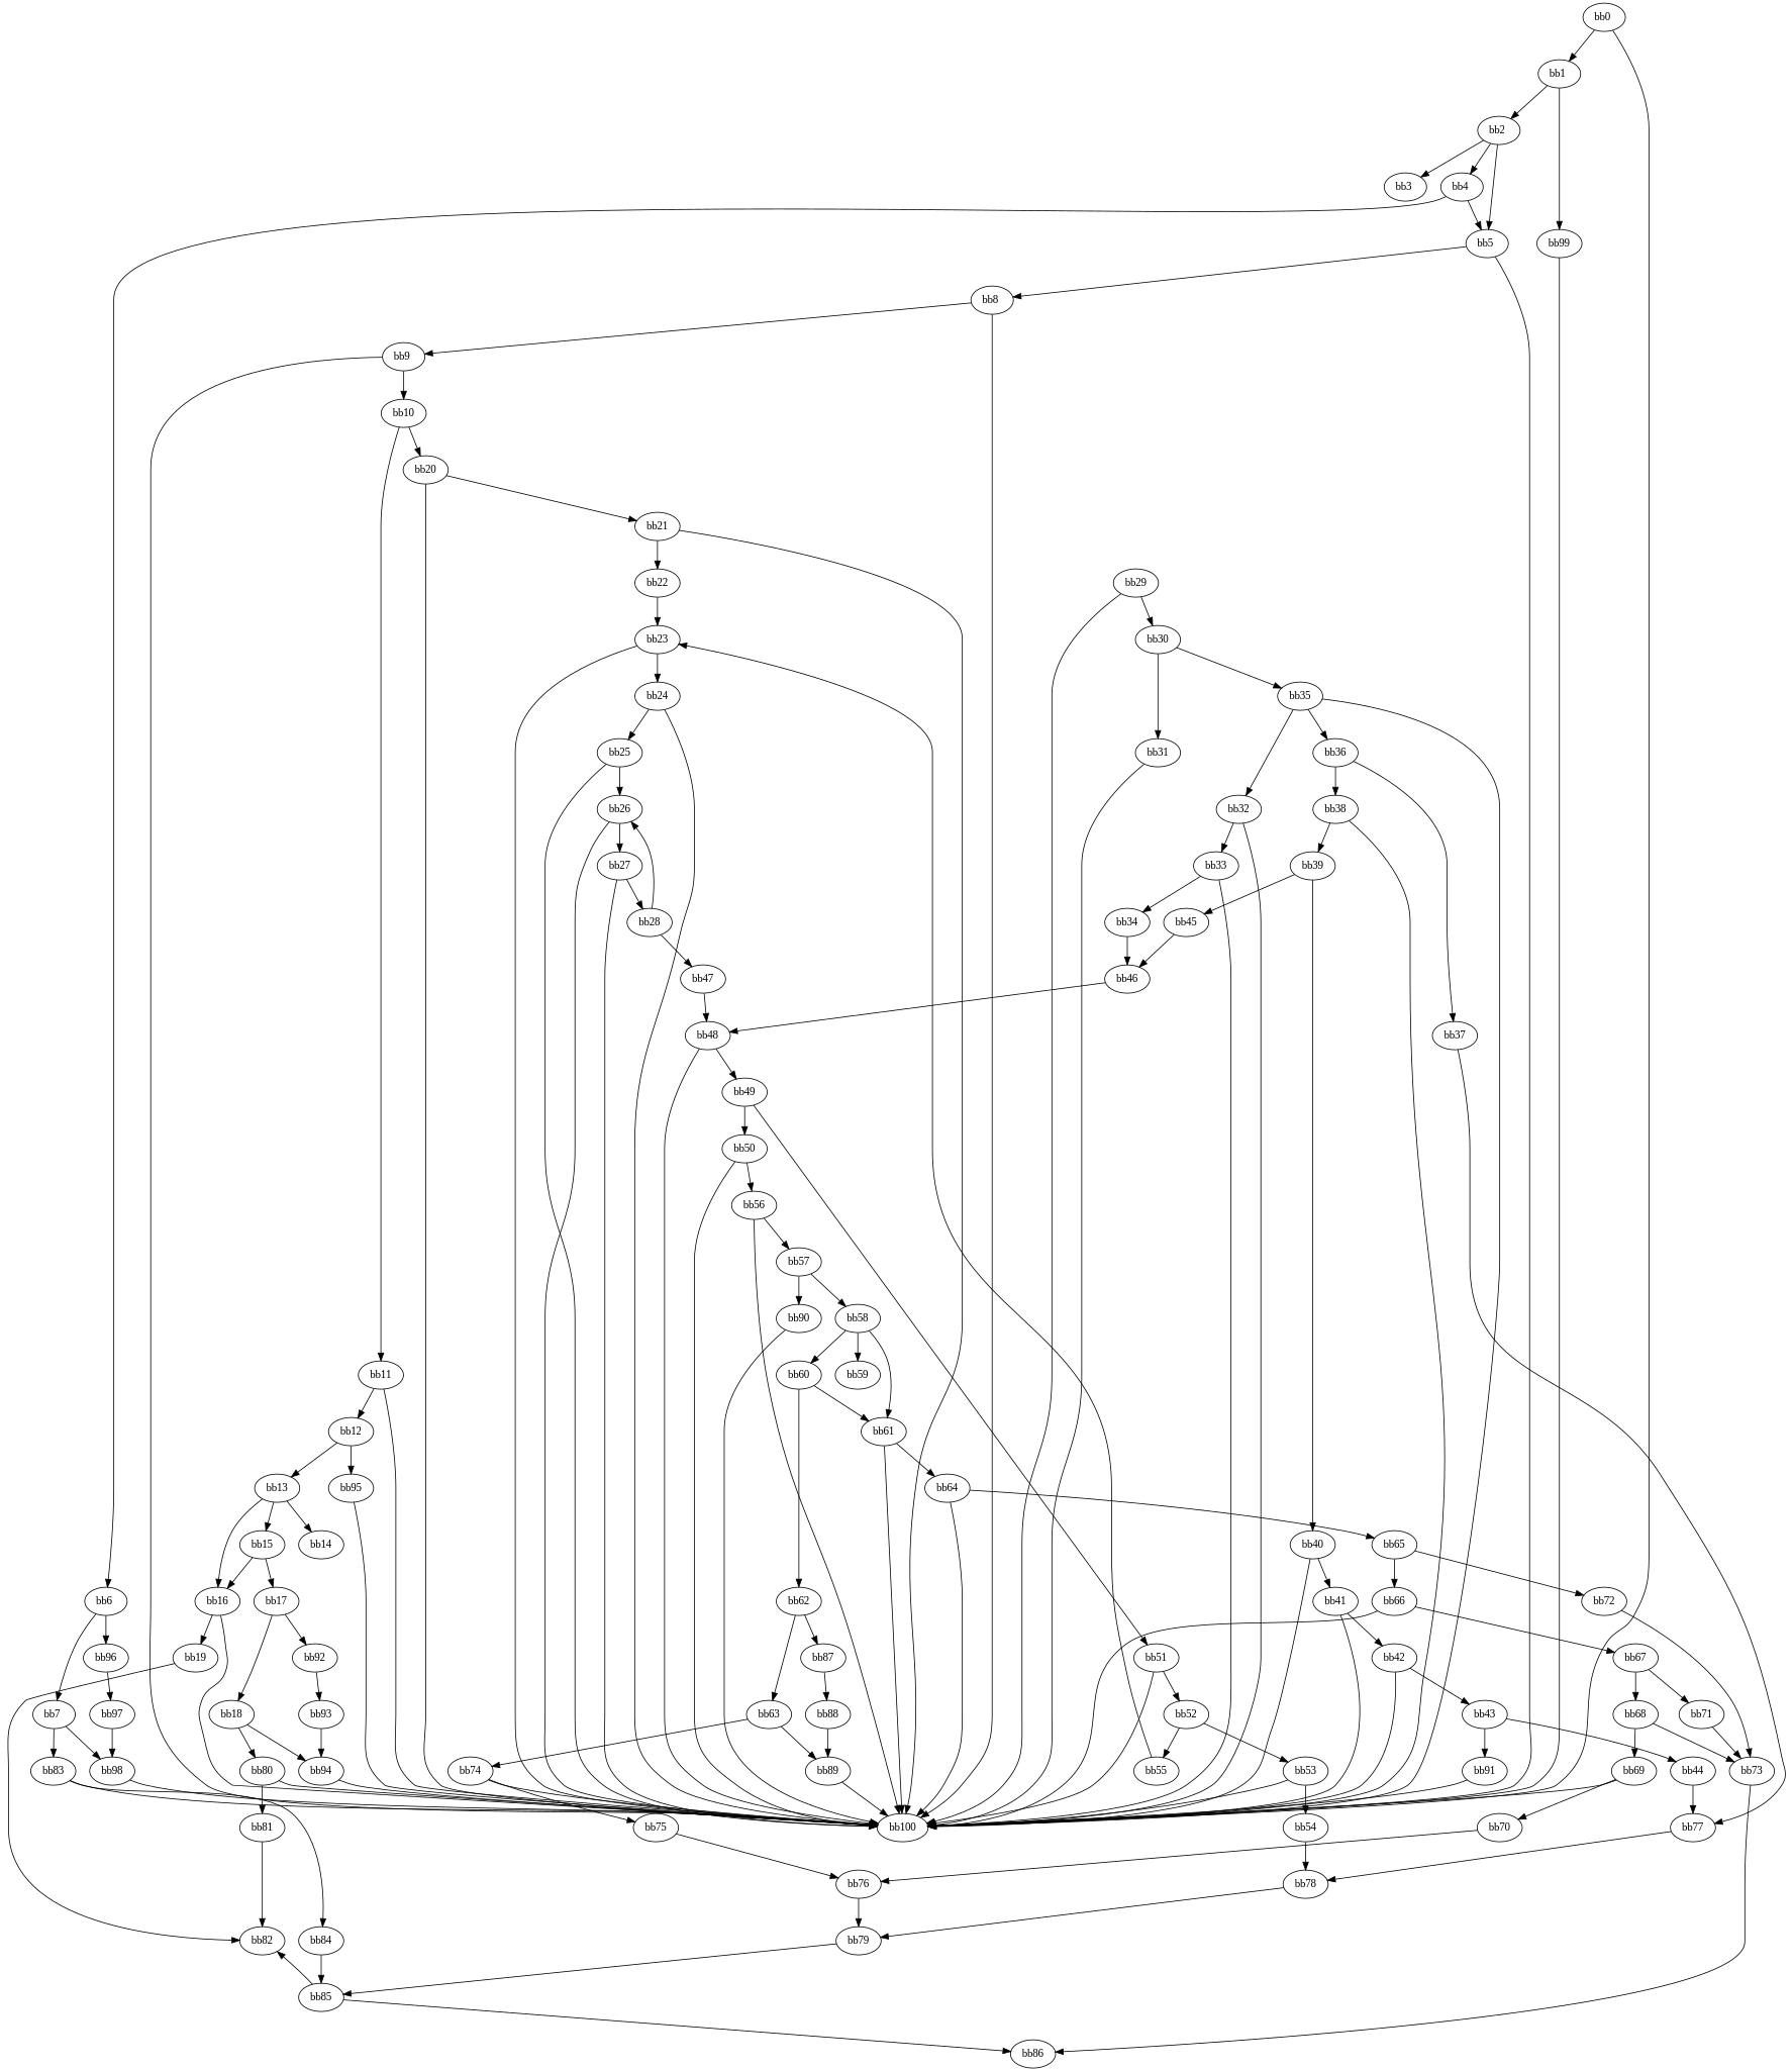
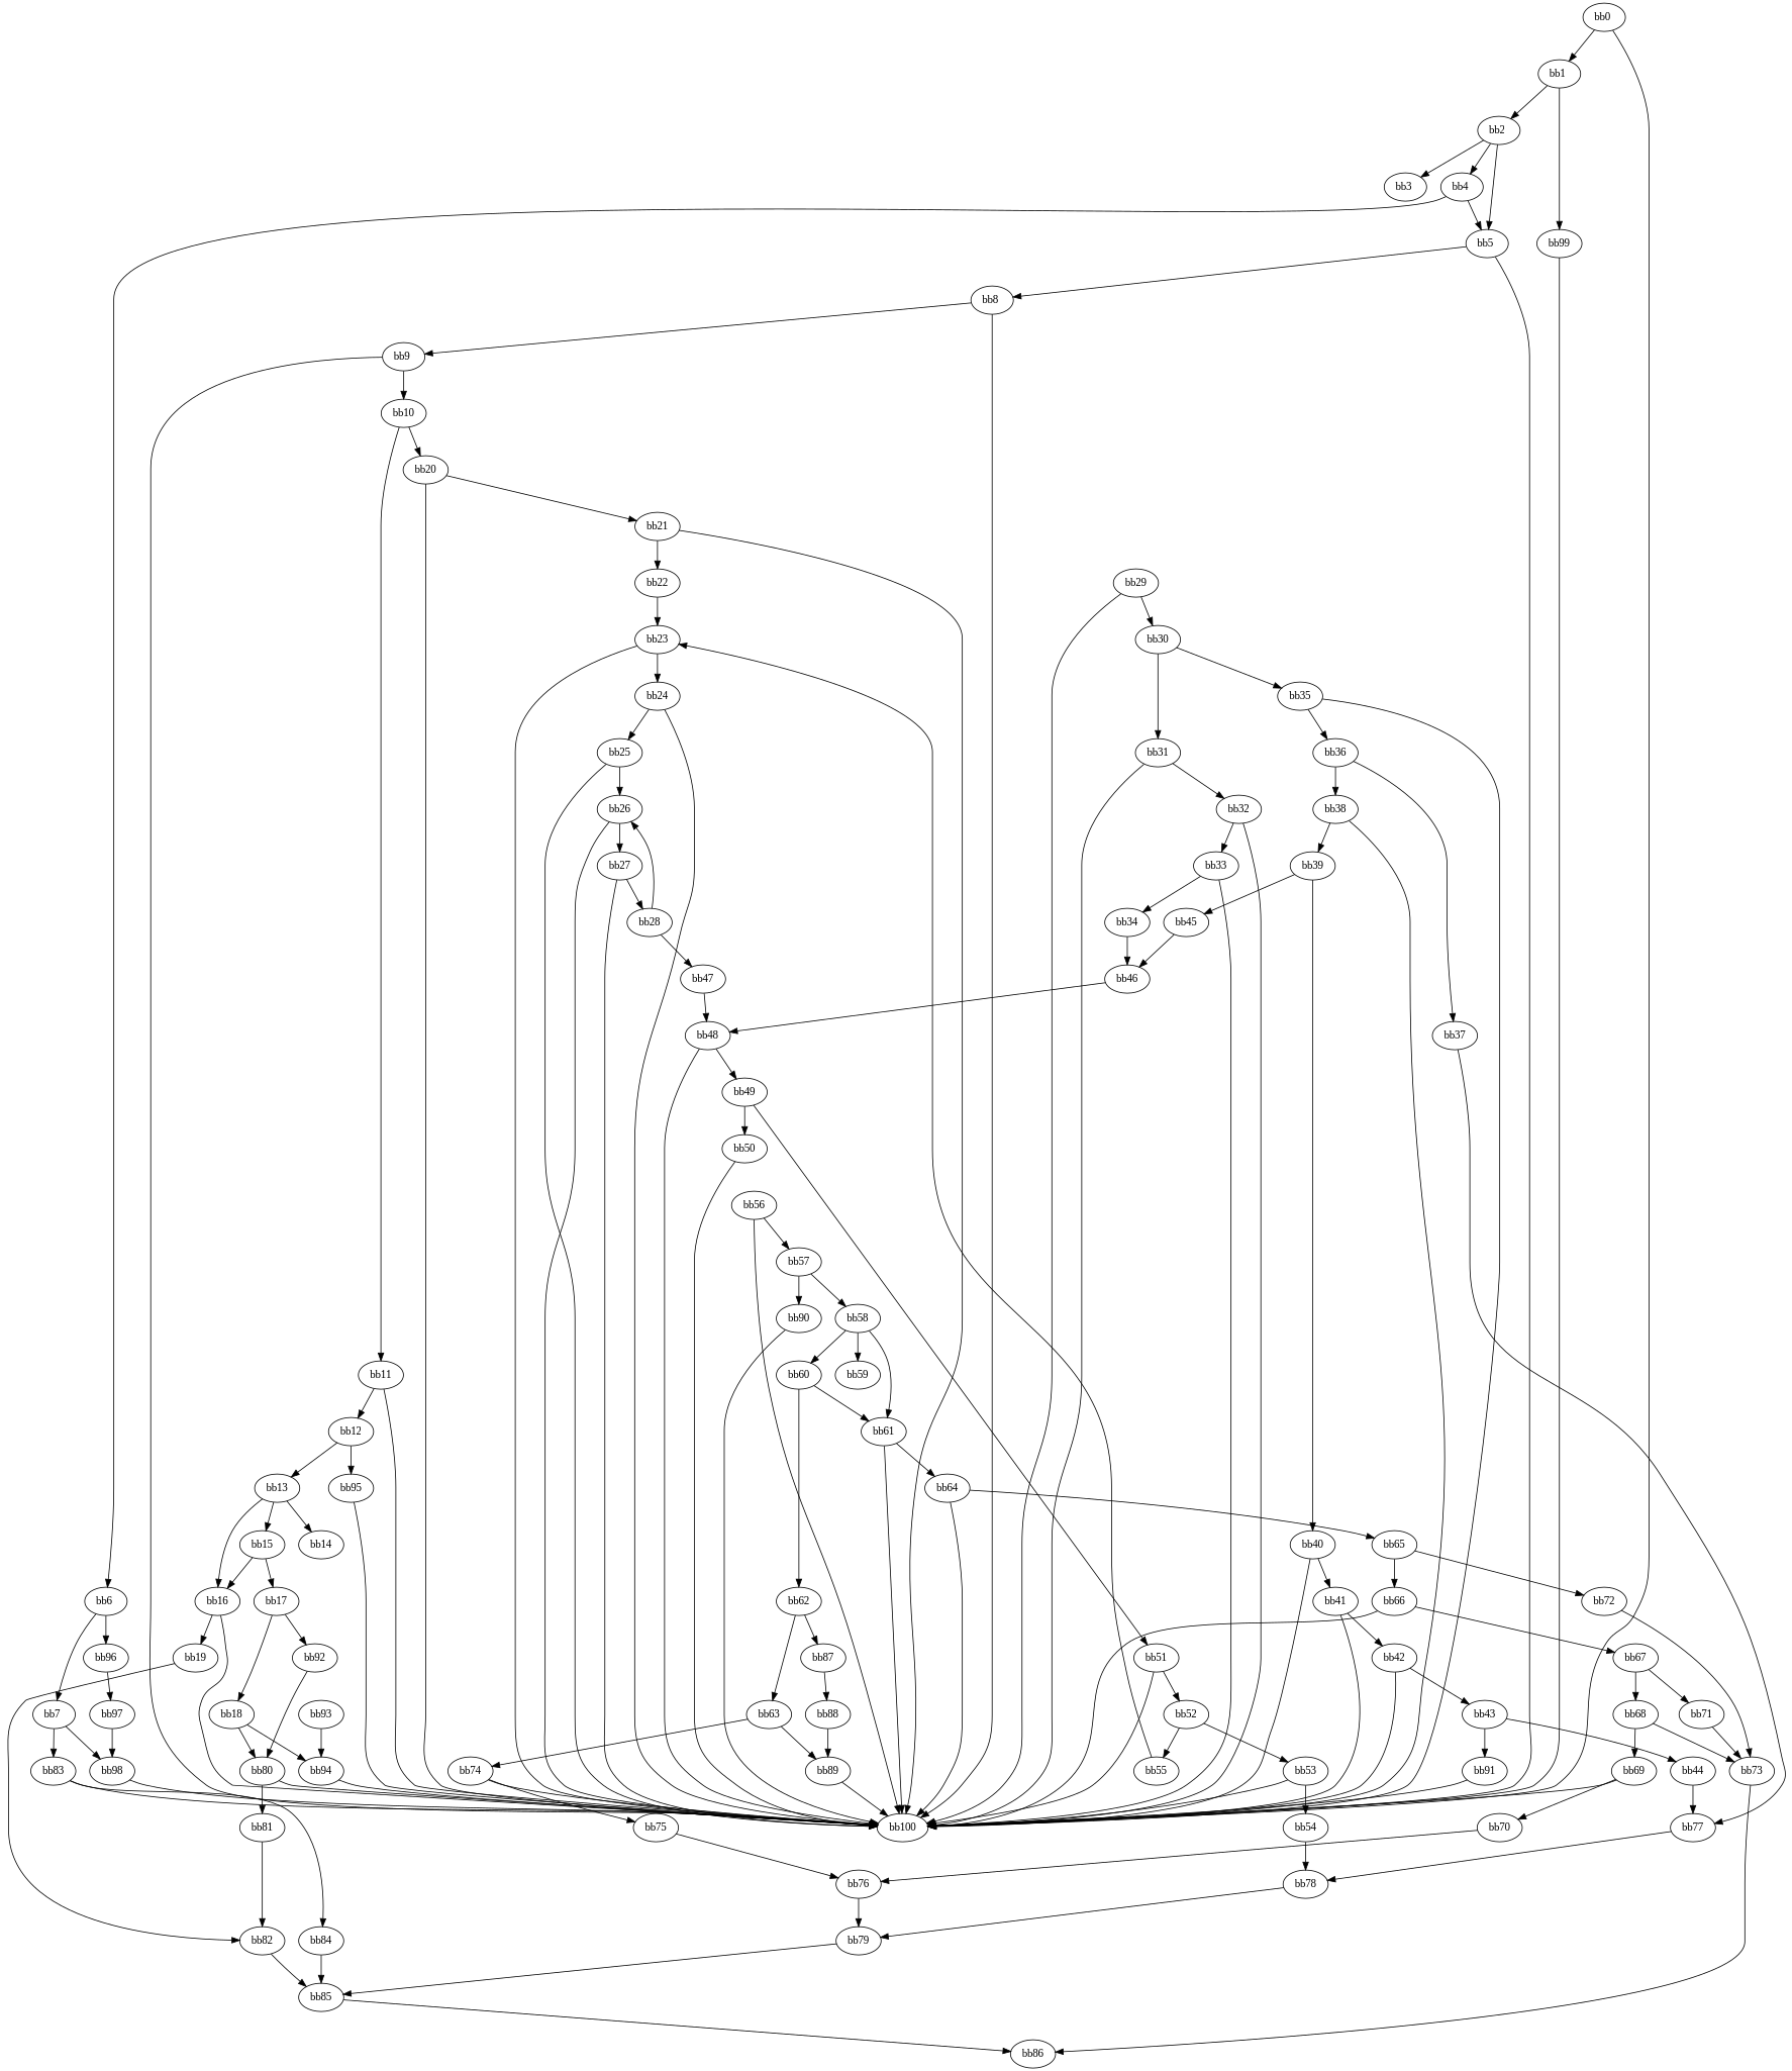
  digraph {
    fontname="Liberation Serif"
    node [fontname="Liberation Serif"]
    edge [fontname="Liberation Serif"]
    n1 [label="bb0\l"]
    n2 [label="bb1\l"]
    n3 [label="bb100\l"]
    n4 [label="bb2\l"]
    n5 [label="bb99\l"]
    n6 [label="bb3\l"]
    n7 [label="bb4\l"]
    n8 [label="bb5\l"]
    n9 [label="bb6\l"]
    n10 [label="bb8\l"]
    n11 [label="bb7\l"]
    n12 [label="bb96\l"]
    n13 [label="bb9\l"]
    n14 [label="bb83\l"]
    n15 [label="bb98\l"]
    n16 [label="bb97\l"]
    n17 [label="bb84\l"]
    n18 [label="bb10\l"]
    n19 [label="bb11\l"]
    n20 [label="bb20\l"]
    n21 [label="bb12\l"]
    n22 [label="bb21\l"]
    n23 [label="bb13\l"]
    n24 [label="bb95\l"]
    n25 [label="bb14\l"]
    n26 [label="bb15\l"]
    n27 [label="bb16\l"]
    n28 [label="bb17\l"]
    n29 [label="bb19\l"]
    n30 [label="bb18\l"]
    n31 [label="bb92\l"]
    n32 [label="bb82\l"]
    n33 [label="bb80\l"]
    n34 [label="bb94\l"]
    n35 [label="bb93\l"]
    n36 [label="bb81\l"]
    n37 [label="bb85\l"]
    n38 [label="bb22\l"]
    n39 [label="bb23\l"]
    n40 [label="bb24\l"]
    n41 [label="bb25\l"]
    n42 [label="bb26\l"]
    n43 [label="bb27\l"]
    n44 [label="bb28\l"]
    n45 [label="bb47\l"]
    n46 [label="bb29\l"]
    n47 [label="bb30\l"]
    n48 [label="bb48\l"]
    n49 [label="bb31\l"]
    n50 [label="bb35\l"]
    n51 [label="bb32\l"]
    n52 [label="bb36\l"]
    n53 [label="bb33\l"]
    n54 [label="bb34\l"]
    n55 [label="bb46\l"]
    n56 [label="bb37\l"]
    n57 [label="bb38\l"]
    n58 [label="bb77\l"]
    n59 [label="bb39\l"]
    n60 [label="bb78\l"]
    n61 [label="bb40\l"]
    n62 [label="bb45\l"]
    n63 [label="bb41\l"]
    n64 [label="bb42\l"]
    n65 [label="bb43\l"]
    n66 [label="bb44\l"]
    n67 [label="bb91\l"]
    n68 [label="bb49\l"]
    n69 [label="bb50\l"]
    n70 [label="bb51\l"]
    n71 [label="bb56\l"]
    n72 [label="bb52\l"]
    n73 [label="bb57\l"]
    n74 [label="bb53\l"]
    n75 [label="bb55\l"]
    n76 [label="bb54\l"]
    n77 [label="bb79\l"]
    n78 [label="bb58\l"]
    n79 [label="bb90\l"]
    n80 [label="bb59\l"]
    n81 [label="bb60\l"]
    n82 [label="bb61\l"]
    n83 [label="bb62\l"]
    n84 [label="bb64\l"]
    n85 [label="bb63\l"]
    n86 [label="bb87\l"]
    n87 [label="bb65\l"]
    n88 [label="bb74\l"]
    n89 [label="bb89\l"]
    n90 [label="bb88\l"]
    n91 [label="bb75\l"]
    n92 [label="bb66\l"]
    n93 [label="bb72\l"]
    n94 [label="bb67\l"]
    n95 [label="bb73\l"]
    n96 [label="bb68\l"]
    n97 [label="bb71\l"]
    n98 [label="bb69\l"]
    n99 [label="bb70\l"]
    n100 [label="bb86\l"]
    n101 [label="bb76\l"]
    n1 -> n2
    n1 -> n3
    n2 -> n4
    n2 -> n5
    n4 -> n6
    n4 -> n7
    n4 -> n8
    n5 -> n3
    n7 -> n8
    n7 -> n9
    n8 -> n3
    n8 -> n10
    n9 -> n11
    n9 -> n12
    n10 -> n3
    n10 -> n13
    n11 -> n14
    n11 -> n15
    n12 -> n16
    n13 -> n3
    n13 -> n18
    n14 -> n3
    n14 -> n17
    n15 -> n3
    n16 -> n15
    n17 -> n37
    n18 -> n19
    n18 -> n20
    n19 -> n3
    n19 -> n21
    n20 -> n3
    n20 -> n22
    n21 -> n23
    n21 -> n24
    n22 -> n3
    n22 -> n38
    n23 -> n25
    n23 -> n26
    n23 -> n27
    n24 -> n3
    n26 -> n27
    n26 -> n28
    n27 -> n3
    n27 -> n29
    n28 -> n30
    n28 -> n31
    n29 -> n32
    n30 -> n33
    n30 -> n34
-   n31 -> n35
-   n37 -> n32
+   n31 -> n33
+   n32 -> n37
    n33 -> n3
    n33 -> n36
    n34 -> n3
    n35 -> n34
    n36 -> n32
    n37 -> n100
    n38 -> n39
    n39 -> n3
    n39 -> n40
    n40 -> n3
    n40 -> n41
    n41 -> n3
    n41 -> n42
    n42 -> n3
    n42 -> n43
    n43 -> n3
    n43 -> n44
    n44 -> n42
    n44 -> n45
    n45 -> n48
    n46 -> n3
    n46 -> n47
    n47 -> n49
    n47 -> n50
    n48 -> n3
    n48 -> n68
    n49 -> n3
-   n50 -> n51
+   n49 -> n51
    n50 -> n3
    n50 -> n52
    n51 -> n3
    n51 -> n53
    n52 -> n56
    n52 -> n57
    n53 -> n3
    n53 -> n54
    n54 -> n55
    n55 -> n48
    n56 -> n58
    n57 -> n3
    n57 -> n59
    n58 -> n60
    n59 -> n61
    n59 -> n62
    n60 -> n77
    n61 -> n3
    n61 -> n63
    n62 -> n55
    n63 -> n3
    n63 -> n64
    n64 -> n3
    n64 -> n65
    n65 -> n66
    n65 -> n67
    n66 -> n58
    n67 -> n3
    n68 -> n69
    n68 -> n70
    n69 -> n3
-   n69 -> n71
    n70 -> n3
    n70 -> n72
    n71 -> n3
    n71 -> n73
    n72 -> n74
    n72 -> n75
    n73 -> n78
    n73 -> n79
    n74 -> n3
    n74 -> n76
    n75 -> n39
    n76 -> n60
    n77 -> n37
    n78 -> n80
    n78 -> n81
    n78 -> n82
    n79 -> n3
    n81 -> n82
    n81 -> n83
    n82 -> n3
    n82 -> n84
    n83 -> n85
    n83 -> n86
    n84 -> n3
    n84 -> n87
    n85 -> n88
    n85 -> n89
    n86 -> n90
    n87 -> n92
    n87 -> n93
    n88 -> n3
    n88 -> n91
    n89 -> n3
    n90 -> n89
    n91 -> n101
    n92 -> n3
    n92 -> n94
    n93 -> n95
    n94 -> n96
    n94 -> n97
    n95 -> n100
    n96 -> n95
    n96 -> n98
    n97 -> n95
    n98 -> n3
    n98 -> n99
    n99 -> n101
    n101 -> n77
  }
